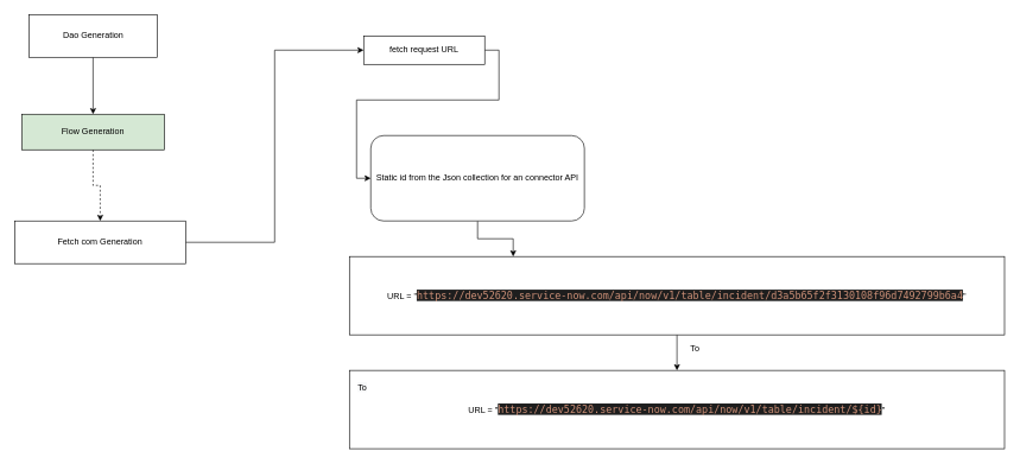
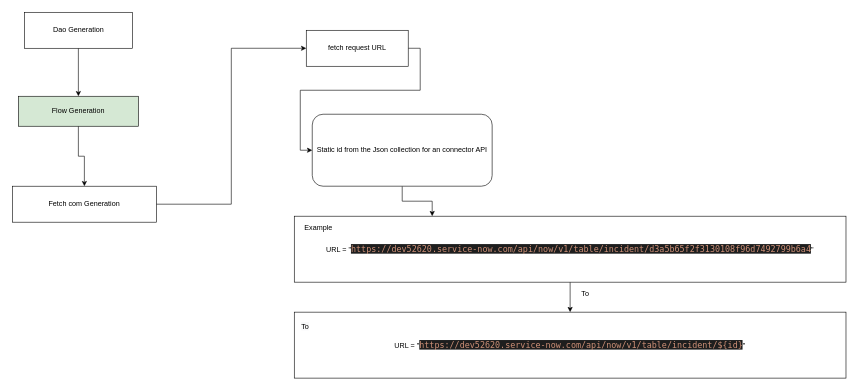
  <mxCell id="0" />
  <mxCell id="1" parent="0" />
  <mxCell id="2" style="edgeStyle=orthogonalEdgeStyle;rounded=0;orthogonalLoop=1;jettySize=auto;html=1;exitX=0.5;exitY=1;exitDx=0;exitDy=0;entryX=0.5;entryY=0;entryDx=0;entryDy=0;" parent="1" source="3" target="13" edge="1"><mxGeometry relative="1" as="geometry" /></mxCell>
  <mxCell id="3" value="" style="rounded=0;whiteSpace=wrap;html=1;" parent="1" vertex="1"><mxGeometry x="40" y="20" width="180" height="60" as="geometry" /></mxCell>
  <mxCell id="4" style="edgeStyle=orthogonalEdgeStyle;rounded=0;orthogonalLoop=1;jettySize=auto;html=1;exitX=1;exitY=0.5;exitDx=0;exitDy=0;entryX=0;entryY=0.5;entryDx=0;entryDy=0;" parent="1" source="6" target="8" edge="1"><mxGeometry relative="1" as="geometry" /></mxCell>
  <mxCell id="5" value="Dao Generation" style="text;html=1;align=center;verticalAlign=middle;resizable=0;points=[];autosize=1;strokeColor=none;" parent="1" vertex="1"><mxGeometry x="80" y="40" width="100" height="20" as="geometry" /></mxCell>
- <mxCell id="6" value="fetch request URL" style="rounded=0;whiteSpace=wrap;html=1;" parent="1" vertex="1"><mxGeometry x="510" y="50" width="170" height="40" as="geometry" /></mxCell>
+ <mxCell id="6" value="fetch request URL" style="rounded=0;whiteSpace=wrap;html=1;" parent="1" vertex="1"><mxGeometry x="510" y="50" width="170" height="60" as="geometry" /></mxCell>
  <mxCell id="7" style="edgeStyle=orthogonalEdgeStyle;rounded=0;orthogonalLoop=1;jettySize=auto;html=1;exitX=0.5;exitY=1;exitDx=0;exitDy=0;entryX=0.25;entryY=0;entryDx=0;entryDy=0;" parent="1" source="8" target="10" edge="1"><mxGeometry relative="1" as="geometry" /></mxCell>
  <mxCell id="8" value="Static id from the Json collection for an connector API" style="rounded=1;whiteSpace=wrap;html=1;" parent="1" vertex="1"><mxGeometry x="520" y="190" width="300" height="120" as="geometry" /></mxCell>
  <mxCell id="9" value="" style="edgeStyle=orthogonalEdgeStyle;rounded=0;orthogonalLoop=1;jettySize=auto;html=1;" parent="1" source="10" target="16" edge="1"><mxGeometry relative="1" as="geometry" /></mxCell>
  <mxCell id="10" value="URL = &quot;&lt;span style=&quot;color: rgb(206 , 145 , 120) ; background-color: rgb(30 , 30 , 30) ; font-family: &amp;#34;droid sans mono&amp;#34; , monospace , monospace , &amp;#34;droid sans fallback&amp;#34; ; font-size: 14px&quot;&gt;https://dev52620.service-now.com/api/now/v1/table/incident/d3a5b65f2f3130108f96d7492799b6a4&lt;/span&gt;&lt;span&gt;&quot;&lt;/span&gt;" style="rounded=0;whiteSpace=wrap;html=1;" parent="1" vertex="1"><mxGeometry x="490" y="360" width="920" height="110" as="geometry" /></mxCell>
- <mxCell id="12" style="edgeStyle=orthogonalEdgeStyle;rounded=0;orthogonalLoop=1;jettySize=auto;html=1;exitX=0.5;exitY=1;exitDx=0;exitDy=0;dashed=1;" parent="1" source="13" target="15" edge="1"><mxGeometry relative="1" as="geometry" /></mxCell>
+ <mxCell id="11" value="Example" style="text;html=1;align=center;verticalAlign=middle;resizable=0;points=[];autosize=1;strokeColor=none;" parent="1" vertex="1"><mxGeometry x="500" y="370" width="60" height="20" as="geometry" /></mxCell>
+ <mxCell id="12" style="edgeStyle=orthogonalEdgeStyle;rounded=0;orthogonalLoop=1;jettySize=auto;html=1;exitX=0.5;exitY=1;exitDx=0;exitDy=0;" parent="1" source="13" target="15" edge="1"><mxGeometry relative="1" as="geometry" /></mxCell>
  <mxCell id="13" value="Flow Generation" style="rounded=0;whiteSpace=wrap;html=1;fillColor=#d5e8d4;" parent="1" vertex="1"><mxGeometry x="30" y="160" width="200" height="50" as="geometry" /></mxCell>
  <mxCell id="14" style="edgeStyle=orthogonalEdgeStyle;rounded=0;orthogonalLoop=1;jettySize=auto;html=1;exitX=1;exitY=0.5;exitDx=0;exitDy=0;entryX=0;entryY=0.5;entryDx=0;entryDy=0;" parent="1" source="15" target="6" edge="1"><mxGeometry relative="1" as="geometry" /></mxCell>
  <mxCell id="15" value="Fetch com Generation" style="rounded=0;whiteSpace=wrap;html=1;" parent="1" vertex="1"><mxGeometry x="20" y="310" width="240" height="60" as="geometry" /></mxCell>
  <mxCell id="16" value="URL = &quot;&lt;span style=&quot;color: rgb(206 , 145 , 120) ; background-color: rgb(30 , 30 , 30) ; font-family: &amp;#34;droid sans mono&amp;#34; , monospace , monospace , &amp;#34;droid sans fallback&amp;#34; ; font-size: 14px&quot;&gt;https://dev52620.service-now.com/api/now/v1/table/incident/${id}&lt;/span&gt;&lt;span&gt;&quot;&lt;/span&gt;" style="rounded=0;whiteSpace=wrap;html=1;" parent="1" vertex="1"><mxGeometry x="490" y="520" width="920" height="110" as="geometry" /></mxCell>
  <mxCell id="17" value="&lt;span style=&quot;color: rgb(0 , 0 , 0) ; font-family: &amp;#34;helvetica&amp;#34; ; font-size: 12px ; font-style: normal ; font-weight: 400 ; letter-spacing: normal ; text-align: center ; text-indent: 0px ; text-transform: none ; word-spacing: 0px ; background-color: rgb(248 , 249 , 250) ; display: inline ; float: none&quot;&gt;To&lt;/span&gt;" style="text;whiteSpace=wrap;html=1;" parent="1" vertex="1"><mxGeometry x="500" y="530" width="70" height="30" as="geometry" /></mxCell>
  <mxCell id="18" value="To" style="text;html=1;align=center;verticalAlign=middle;resizable=0;points=[];autosize=1;strokeColor=none;" parent="1" vertex="1"><mxGeometry x="960" y="480" width="30" height="20" as="geometry" /></mxCell>
